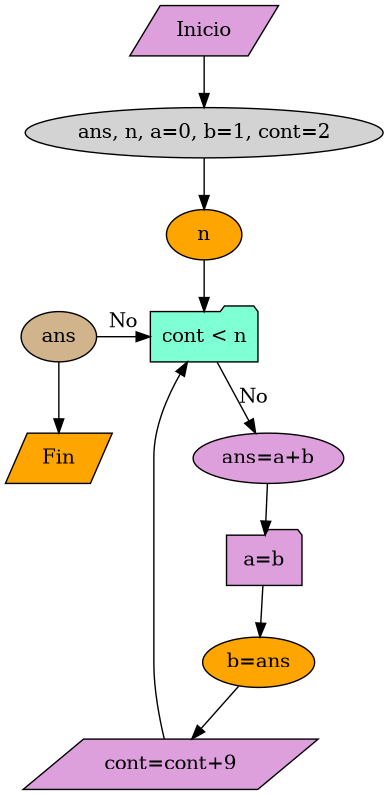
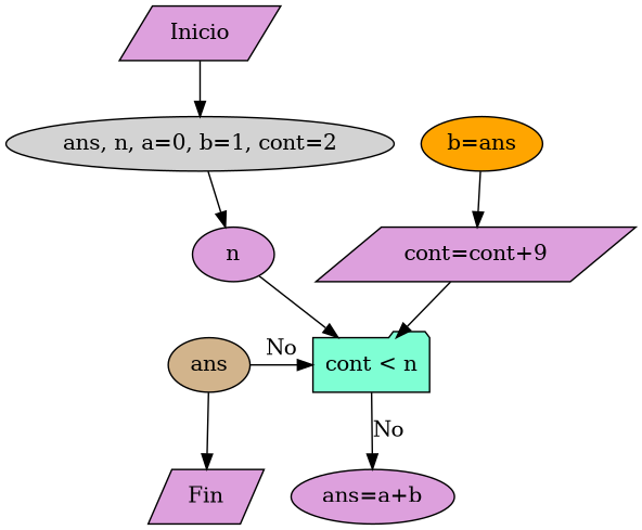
  digraph {
    node [fillcolor=plum shape=ellipse style=filled]
    n1 [fillcolor=aquamarine label="cont < n" shape=folder]
    n2 [fillcolor=tan label=ans]
    n3 [label="ans=a+b"]
-   n4 [fillcolor=orange label=Fin shape=parallelogram]
+   n4 [label=Fin shape=parallelogram]
    n5 [label=Inicio shape=parallelogram]
    n6 [fillcolor=lightgrey label="ans, n, a=0, b=1, cont=2"]
-   n7 [fillcolor=orange label=n]
-   n8 [label="a=b" shape=folder]
+   n7 [label=n]
    n9 [fillcolor=orange label="b=ans"]
    n10 [label="cont=cont+9" shape=parallelogram]
    subgraph sub_1 {
      rank=same
      n1
      n2
    }
    n1 -> n3 [label=No]
    n2 -> n1 [label=No]
    n2 -> n4
-   n3 -> n8
    n5 -> n6
    n6 -> n7
    n7 -> n1
-   n8 -> n9
    n9 -> n10
    n10 -> n1
  }
